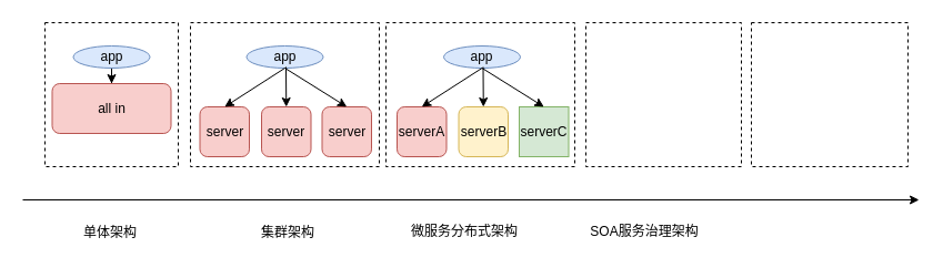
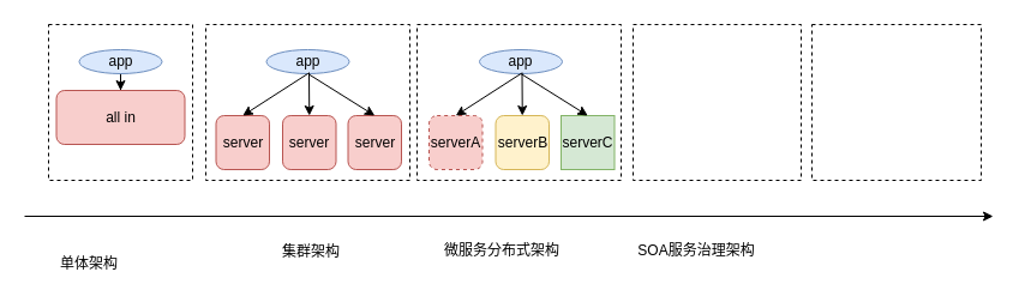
  <mxCell id="0" />
  <mxCell id="1" parent="0" />
  <mxCell id="2" value="" style="rounded=0;whiteSpace=wrap;html=1;dashed=1;" vertex="1" parent="1"><mxGeometry x="40" y="20" width="120" height="130" as="geometry" /></mxCell>
  <mxCell id="3" value="" style="rounded=0;whiteSpace=wrap;html=1;dashed=1;" vertex="1" parent="1"><mxGeometry x="171" y="20" width="170" height="130" as="geometry" /></mxCell>
  <mxCell id="4" value="" style="endArrow=classic;html=1;" edge="1" parent="1"><mxGeometry width="50" height="50" relative="1" as="geometry"><mxPoint x="20" y="180" as="sourcePoint" /><mxPoint x="827" y="180" as="targetPoint" /></mxGeometry></mxCell>
  <mxCell id="5" value="" style="rounded=0;whiteSpace=wrap;html=1;dashed=1;" vertex="1" parent="1"><mxGeometry x="347" y="20" width="170" height="130" as="geometry" /></mxCell>
  <mxCell id="6" value="" style="rounded=0;whiteSpace=wrap;html=1;dashed=1;" vertex="1" parent="1"><mxGeometry x="527" y="20" width="140" height="130" as="geometry" /></mxCell>
- <mxCell id="7" value="单体架构" style="text;html=1;strokeColor=none;fillColor=none;align=center;verticalAlign=middle;whiteSpace=wrap;rounded=0;" vertex="1" parent="1"><mxGeometry x="69" y="200" width="60" height="20" as="geometry" /></mxCell>
+ <mxCell id="7" value="单体架构" style="text;html=1;strokeColor=none;fillColor=none;align=center;verticalAlign=middle;whiteSpace=wrap;rounded=0;" vertex="1" parent="1"><mxGeometry x="44" y="210" width="60" height="20" as="geometry" /></mxCell>
  <mxCell id="8" value="集群架构" style="text;html=1;strokeColor=none;fillColor=none;align=center;verticalAlign=middle;whiteSpace=wrap;rounded=0;" vertex="1" parent="1"><mxGeometry x="229" y="200" width="60" height="20" as="geometry" /></mxCell>
  <mxCell id="9" value="微服务分布式架构" style="text;html=1;strokeColor=none;fillColor=none;align=center;verticalAlign=middle;whiteSpace=wrap;rounded=0;" vertex="1" parent="1"><mxGeometry x="368" y="199" width="100" height="20" as="geometry" /></mxCell>
  <mxCell id="10" value="SOA服务治理架构" style="text;html=1;strokeColor=none;fillColor=none;align=center;verticalAlign=middle;whiteSpace=wrap;rounded=0;" vertex="1" parent="1"><mxGeometry x="530" y="199" width="100" height="20" as="geometry" /></mxCell>
  <mxCell id="11" value="" style="rounded=0;whiteSpace=wrap;html=1;dashed=1;" vertex="1" parent="1"><mxGeometry x="676" y="20" width="141" height="130" as="geometry" /></mxCell>
  <mxCell id="12" style="edgeStyle=orthogonalEdgeStyle;rounded=0;orthogonalLoop=1;jettySize=auto;html=1;entryX=0.5;entryY=0;entryDx=0;entryDy=0;" edge="1" parent="1" source="13" target="14"><mxGeometry relative="1" as="geometry" /></mxCell>
  <mxCell id="13" value="app" style="ellipse;whiteSpace=wrap;html=1;fillColor=#dae8fc;strokeColor=#6c8ebf;" vertex="1" parent="1"><mxGeometry x="65.5" y="41" width="69" height="20" as="geometry" /></mxCell>
  <mxCell id="14" value="all in" style="rounded=1;whiteSpace=wrap;html=1;fillColor=#f8cecc;strokeColor=#b85450;" vertex="1" parent="1"><mxGeometry x="46.5" y="75" width="107" height="45" as="geometry" /></mxCell>
  <mxCell id="15" value="server" style="rounded=1;whiteSpace=wrap;html=1;fillColor=#f8cecc;strokeColor=#b85450;" vertex="1" parent="1"><mxGeometry x="179.5" y="96" width="44.5" height="45" as="geometry" /></mxCell>
  <mxCell id="16" value="server" style="rounded=1;whiteSpace=wrap;html=1;fillColor=#f8cecc;strokeColor=#b85450;" vertex="1" parent="1"><mxGeometry x="235" y="96" width="44.5" height="45" as="geometry" /></mxCell>
  <mxCell id="17" value="server" style="rounded=1;whiteSpace=wrap;html=1;fillColor=#f8cecc;strokeColor=#b85450;" vertex="1" parent="1"><mxGeometry x="289.5" y="96" width="44.5" height="45" as="geometry" /></mxCell>
  <mxCell id="18" value="app" style="ellipse;whiteSpace=wrap;html=1;fillColor=#dae8fc;strokeColor=#6c8ebf;" vertex="1" parent="1"><mxGeometry x="221.5" y="41" width="69" height="20" as="geometry" /></mxCell>
  <mxCell id="19" value="" style="endArrow=classic;html=1;entryX=0.5;entryY=0;entryDx=0;entryDy=0;exitX=0.5;exitY=1;exitDx=0;exitDy=0;" edge="1" parent="1" source="18" target="15"><mxGeometry width="50" height="50" relative="1" as="geometry"><mxPoint x="314" y="-120" as="sourcePoint" /><mxPoint x="284" y="-70" as="targetPoint" /></mxGeometry></mxCell>
  <mxCell id="20" value="" style="endArrow=classic;html=1;entryX=0.5;entryY=0;entryDx=0;entryDy=0;" edge="1" parent="1" target="16"><mxGeometry width="50" height="50" relative="1" as="geometry"><mxPoint x="257" y="60" as="sourcePoint" /><mxPoint x="211.75" y="106" as="targetPoint" /></mxGeometry></mxCell>
  <mxCell id="21" value="" style="endArrow=classic;html=1;entryX=0.5;entryY=0;entryDx=0;entryDy=0;exitX=0.5;exitY=1;exitDx=0;exitDy=0;" edge="1" parent="1" source="18" target="17"><mxGeometry width="50" height="50" relative="1" as="geometry"><mxPoint x="267" y="70" as="sourcePoint" /><mxPoint x="267.25" y="106" as="targetPoint" /></mxGeometry></mxCell>
- <mxCell id="22" value="serverA" style="rounded=1;whiteSpace=wrap;html=1;fillColor=#f8cecc;strokeColor=#b85450;" vertex="1" parent="1"><mxGeometry x="357" y="96" width="44.5" height="45" as="geometry" /></mxCell>
+ <mxCell id="22" value="serverA" style="rounded=1;whiteSpace=wrap;html=1;fillColor=#f8cecc;strokeColor=#b85450;dashed=1;" vertex="1" parent="1"><mxGeometry x="357" y="96" width="44.5" height="45" as="geometry" /></mxCell>
  <mxCell id="23" value="serverB" style="rounded=1;whiteSpace=wrap;html=1;fillColor=#fff2cc;strokeColor=#d6b656;" vertex="1" parent="1"><mxGeometry x="412.5" y="96" width="44.5" height="45" as="geometry" /></mxCell>
  <mxCell id="24" value="serverC" style="whiteSpace=wrap;html=1;fillColor=#d5e8d4;strokeColor=#82b366;rounded=0;" vertex="1" parent="1"><mxGeometry x="467" y="96" width="44.5" height="45" as="geometry" /></mxCell>
  <mxCell id="25" value="app" style="ellipse;whiteSpace=wrap;html=1;fillColor=#dae8fc;strokeColor=#6c8ebf;" vertex="1" parent="1"><mxGeometry x="399" y="41" width="69" height="20" as="geometry" /></mxCell>
  <mxCell id="26" value="" style="endArrow=classic;html=1;entryX=0.5;entryY=0;entryDx=0;entryDy=0;exitX=0.5;exitY=1;exitDx=0;exitDy=0;" edge="1" parent="1" source="25" target="22"><mxGeometry width="50" height="50" relative="1" as="geometry"><mxPoint x="491.5" y="-120" as="sourcePoint" /><mxPoint x="461.5" y="-70" as="targetPoint" /></mxGeometry></mxCell>
  <mxCell id="27" value="" style="endArrow=classic;html=1;entryX=0.5;entryY=0;entryDx=0;entryDy=0;" edge="1" parent="1" target="23"><mxGeometry width="50" height="50" relative="1" as="geometry"><mxPoint x="434.5" y="60" as="sourcePoint" /><mxPoint x="389.25" y="106" as="targetPoint" /></mxGeometry></mxCell>
  <mxCell id="28" value="" style="endArrow=classic;html=1;entryX=0.5;entryY=0;entryDx=0;entryDy=0;exitX=0.5;exitY=1;exitDx=0;exitDy=0;" edge="1" parent="1" source="25" target="24"><mxGeometry width="50" height="50" relative="1" as="geometry"><mxPoint x="444.5" y="70" as="sourcePoint" /><mxPoint x="444.75" y="106" as="targetPoint" /></mxGeometry></mxCell>
